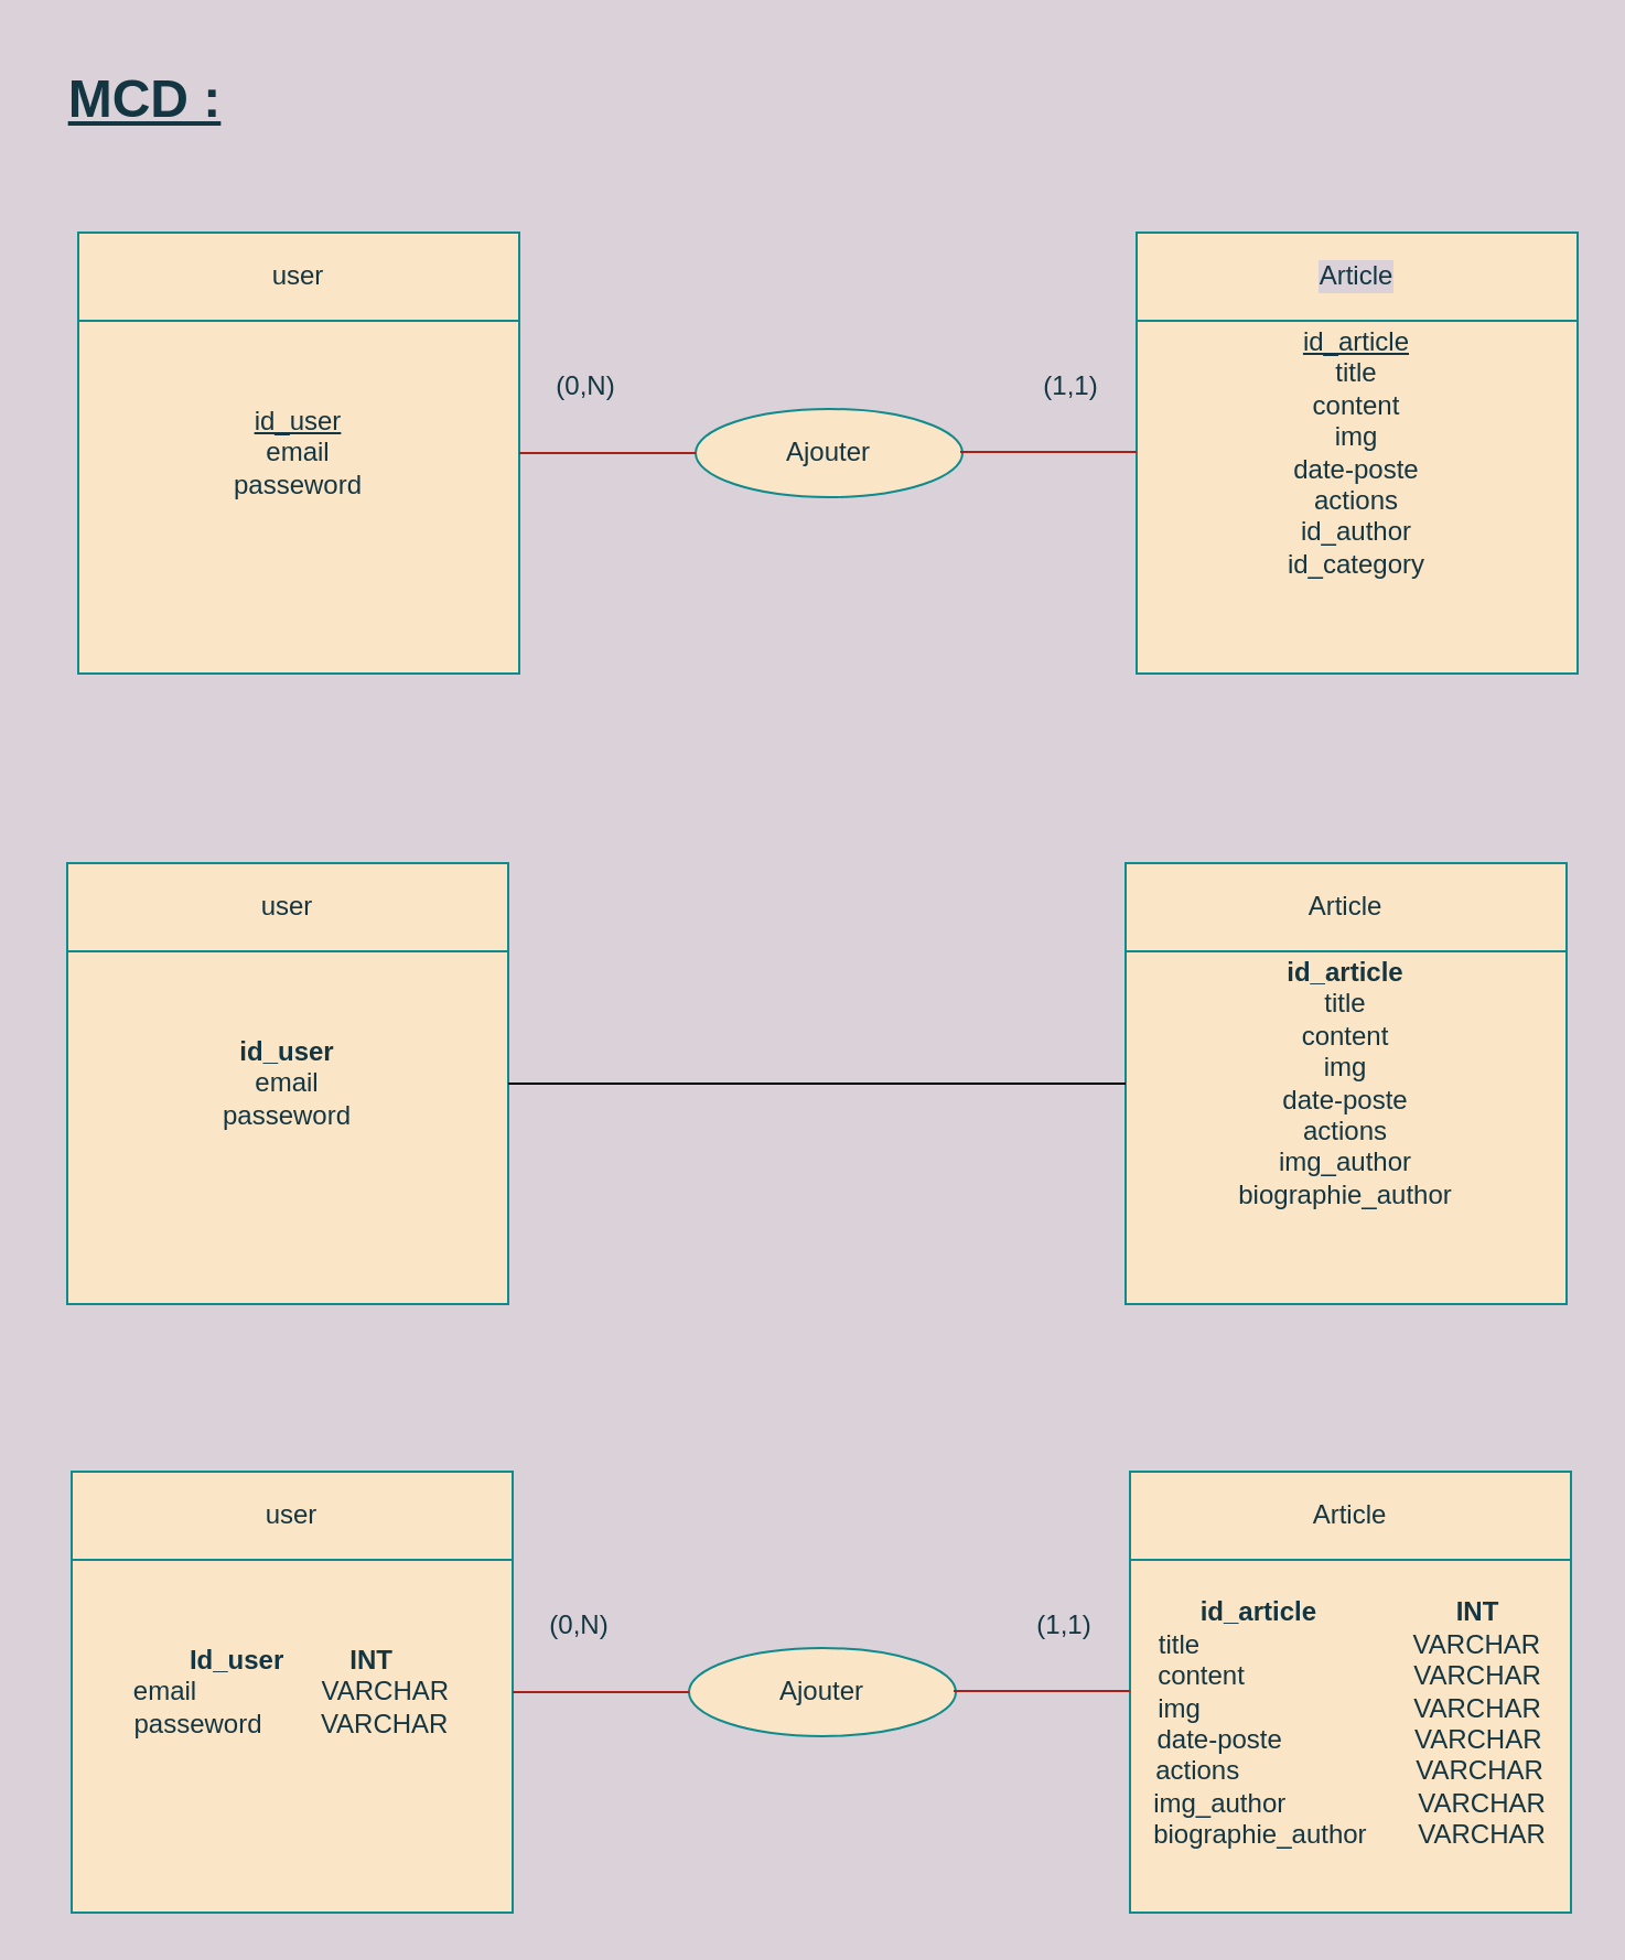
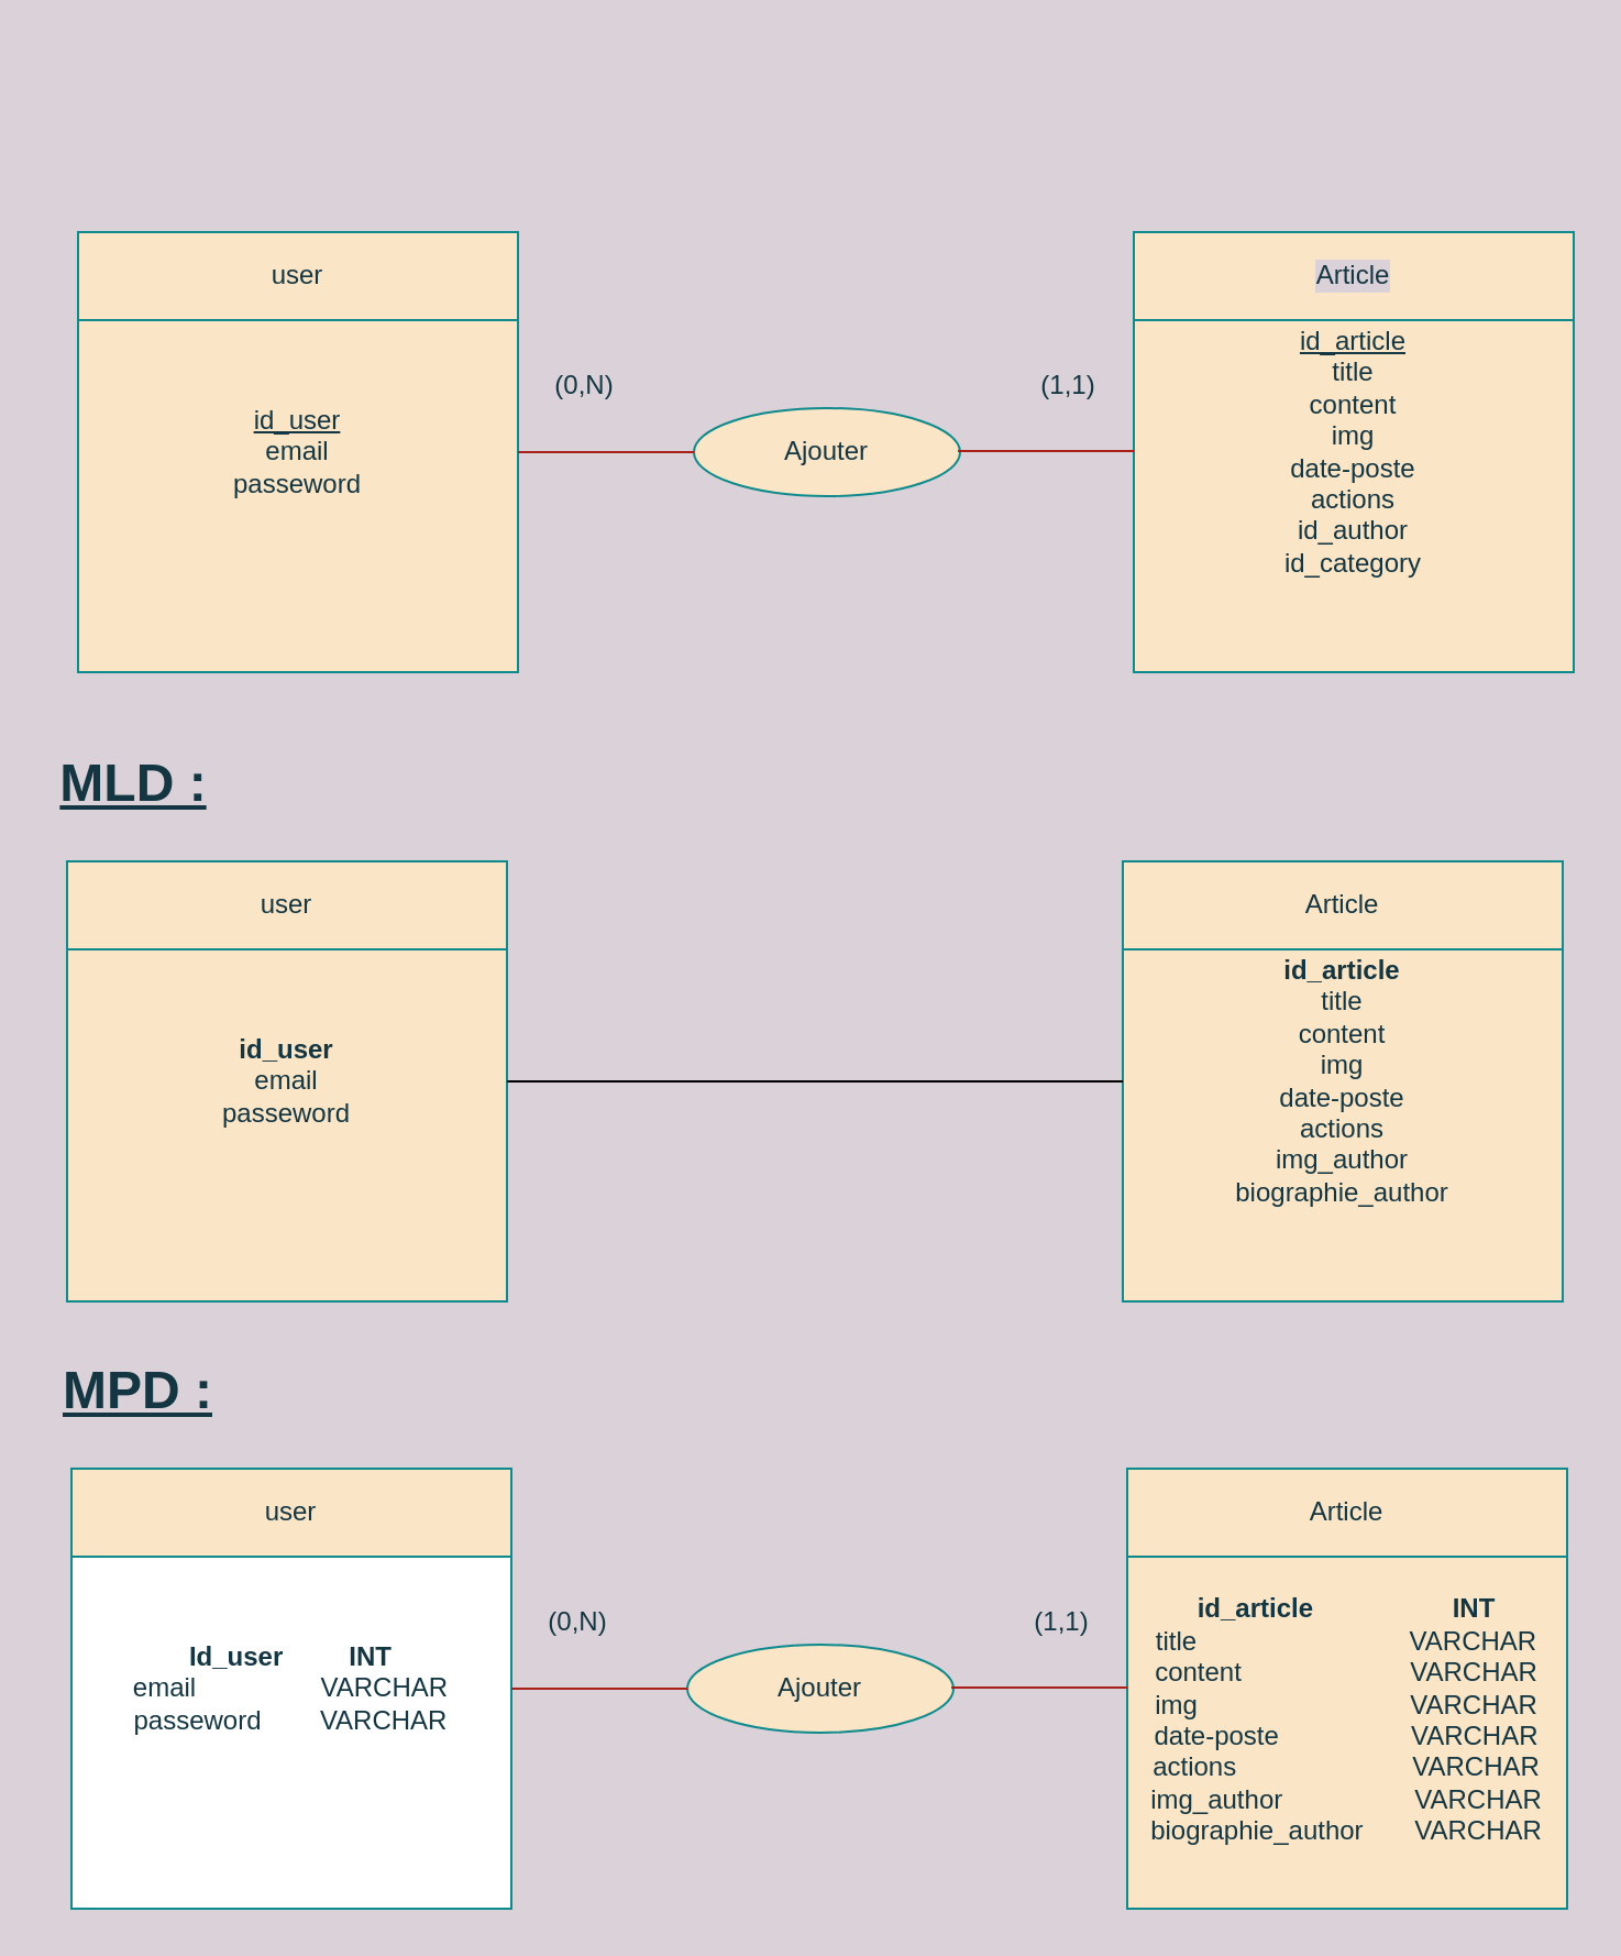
  <mxCell id="0" />
  <mxCell id="1" parent="0" />
  <mxCell id="2" value="&lt;u&gt;id_user&lt;/u&gt;&lt;br&gt;email&lt;br&gt;passeword" style="whiteSpace=wrap;html=1;aspect=fixed;align=center;fillColor=#FAE5C7;strokeColor=#0F8B8D;fontColor=#143642;" parent="1" vertex="1"><mxGeometry x="35" y="105" width="200" height="200" as="geometry" /></mxCell>
  <mxCell id="3" value="&lt;div&gt;&lt;span&gt;&lt;u&gt;id_article&lt;/u&gt;&lt;/span&gt;&lt;/div&gt;&lt;div&gt;&lt;span&gt;title&lt;/span&gt;&lt;/div&gt;&lt;div&gt;&lt;span&gt;content&lt;/span&gt;&lt;/div&gt;&lt;div&gt;&lt;span&gt;img&lt;/span&gt;&lt;/div&gt;&lt;div&gt;&lt;span&gt;date-poste&lt;/span&gt;&lt;/div&gt;&lt;div&gt;&lt;span&gt;actions&lt;/span&gt;&lt;/div&gt;&lt;div&gt;&lt;span&gt;id_author&lt;/span&gt;&lt;/div&gt;&lt;div&gt;&lt;span&gt;id_category&lt;/span&gt;&lt;/div&gt;" style="whiteSpace=wrap;html=1;aspect=fixed;align=center;fillColor=#FAE5C7;strokeColor=#0F8B8D;fontColor=#143642;" parent="1" vertex="1"><mxGeometry x="515" y="105" width="200" height="200" as="geometry" /></mxCell>
  <mxCell id="4" value="Ajouter" style="ellipse;whiteSpace=wrap;html=1;fillColor=#FAE5C7;strokeColor=#0F8B8D;fontColor=#143642;" parent="1" vertex="1"><mxGeometry x="315" y="185" width="121" height="40" as="geometry" /></mxCell>
  <mxCell id="5" value="" style="endArrow=none;html=1;exitX=1;exitY=0.5;exitDx=0;exitDy=0;labelBackgroundColor=#DAD2D8;strokeColor=#A8201A;fontColor=#143642;" parent="1" source="2" edge="1"><mxGeometry width="50" height="50" relative="1" as="geometry"><mxPoint x="265" y="255" as="sourcePoint" /><mxPoint x="315" y="205" as="targetPoint" /></mxGeometry></mxCell>
  <mxCell id="6" value="" style="endArrow=none;html=1;exitX=1;exitY=0.5;exitDx=0;exitDy=0;labelBackgroundColor=#DAD2D8;strokeColor=#A8201A;fontColor=#143642;" parent="1" edge="1"><mxGeometry width="50" height="50" relative="1" as="geometry"><mxPoint x="435" y="204.5" as="sourcePoint" /><mxPoint x="515" y="204.5" as="targetPoint" /></mxGeometry></mxCell>
  <mxCell id="7" value="user" style="whiteSpace=wrap;html=1;fillColor=#FAE5C7;strokeColor=#0F8B8D;fontColor=#143642;" parent="1" vertex="1"><mxGeometry x="35" y="105" width="200" height="40" as="geometry" /></mxCell>
  <mxCell id="8" value="Article" style="whiteSpace=wrap;html=1;fillColor=#FAE5C7;strokeColor=#0F8B8D;labelBorderColor=none;labelBackgroundColor=#DAD2D8;fontColor=#143642;" parent="1" vertex="1"><mxGeometry x="515" y="105" width="200" height="40" as="geometry" /></mxCell>
  <mxCell id="9" value="(0,N)" style="text;html=1;align=center;verticalAlign=middle;resizable=0;points=[];autosize=1;fontColor=#143642;" parent="1" vertex="1"><mxGeometry x="245" y="165" width="40" height="20" as="geometry" /></mxCell>
  <mxCell id="10" value="(1,1)" style="text;html=1;align=center;verticalAlign=middle;resizable=0;points=[];autosize=1;fontColor=#143642;" parent="1" vertex="1"><mxGeometry x="465" y="165" width="40" height="20" as="geometry" /></mxCell>
  <mxCell id="11" value="&lt;b&gt;id_user&lt;/b&gt;&lt;br&gt;email&lt;br&gt;passeword" style="whiteSpace=wrap;html=1;aspect=fixed;align=center;fillColor=#FAE5C7;strokeColor=#0F8B8D;fontColor=#143642;" parent="1" vertex="1"><mxGeometry x="30" y="391" width="200" height="200" as="geometry" /></mxCell>
  <mxCell id="12" value="&lt;div&gt;&lt;span&gt;&lt;b&gt;id_article&lt;/b&gt;&lt;/span&gt;&lt;/div&gt;&lt;div&gt;&lt;span&gt;title&lt;/span&gt;&lt;/div&gt;&lt;div&gt;&lt;span&gt;content&lt;/span&gt;&lt;/div&gt;&lt;div&gt;&lt;span&gt;img&lt;/span&gt;&lt;/div&gt;&lt;div&gt;&lt;span&gt;date-poste&lt;/span&gt;&lt;/div&gt;&lt;div&gt;&lt;span&gt;actions&lt;/span&gt;&lt;/div&gt;&lt;div&gt;&lt;div&gt;&lt;span&gt;img_author&lt;/span&gt;&lt;/div&gt;&lt;div&gt;&lt;span&gt;biographie_author&lt;/span&gt;&lt;br&gt;&lt;/div&gt;&lt;/div&gt;" style="whiteSpace=wrap;html=1;aspect=fixed;align=center;fillColor=#FAE5C7;strokeColor=#0F8B8D;fontColor=#143642;" parent="1" vertex="1"><mxGeometry x="510" y="391" width="200" height="200" as="geometry" /></mxCell>
  <mxCell id="13" value="user" style="whiteSpace=wrap;html=1;fillColor=#FAE5C7;strokeColor=#0F8B8D;fontColor=#143642;" parent="1" vertex="1"><mxGeometry x="30" y="391" width="200" height="40" as="geometry" /></mxCell>
  <mxCell id="14" value="Article" style="whiteSpace=wrap;html=1;fillColor=#FAE5C7;strokeColor=#0F8B8D;fontColor=#143642;" parent="1" vertex="1"><mxGeometry x="510" y="391" width="200" height="40" as="geometry" /></mxCell>
- <mxCell id="15" value="&lt;h1&gt;&lt;b&gt;&lt;u&gt;MCD :&lt;/u&gt;&lt;/b&gt;&lt;/h1&gt;" style="text;html=1;align=center;verticalAlign=middle;resizable=0;points=[];autosize=1;fontColor=#143642;" parent="1" vertex="1"><mxGeometry x="20" y="20" width="90" height="50" as="geometry" /></mxCell>
- <mxCell id="17" value="&lt;b&gt;Id_user&amp;nbsp; &amp;nbsp; &amp;nbsp; &amp;nbsp; &amp;nbsp;INT&lt;/b&gt;&lt;br&gt;email&amp;nbsp; &amp;nbsp; &amp;nbsp; &amp;nbsp; &amp;nbsp; &amp;nbsp; &amp;nbsp; &amp;nbsp; &amp;nbsp;VARCHAR&lt;br&gt;passeword&amp;nbsp; &amp;nbsp; &amp;nbsp; &amp;nbsp; VARCHAR" style="whiteSpace=wrap;html=1;aspect=fixed;align=center;fillColor=#FAE5C7;strokeColor=#0F8B8D;fontColor=#143642;" parent="1" vertex="1"><mxGeometry x="32" y="667" width="200" height="200" as="geometry" /></mxCell>
+ <mxCell id="16" value="&lt;h1&gt;&lt;b&gt;&lt;u&gt;MLD :&lt;/u&gt;&lt;/b&gt;&lt;/h1&gt;" style="text;html=1;align=center;verticalAlign=middle;resizable=0;points=[];autosize=1;fontColor=#143642;" parent="1" vertex="1"><mxGeometry x="20" y="331" width="80" height="50" as="geometry" /></mxCell>
+ <mxCell id="17" value="&lt;b&gt;Id_user&amp;nbsp; &amp;nbsp; &amp;nbsp; &amp;nbsp; &amp;nbsp;INT&lt;/b&gt;&lt;br&gt;email&amp;nbsp; &amp;nbsp; &amp;nbsp; &amp;nbsp; &amp;nbsp; &amp;nbsp; &amp;nbsp; &amp;nbsp; &amp;nbsp;VARCHAR&lt;br&gt;passeword&amp;nbsp; &amp;nbsp; &amp;nbsp; &amp;nbsp; VARCHAR" style="whiteSpace=wrap;html=1;aspect=fixed;align=center;fillColor=#ffffff;strokeColor=#0F8B8D;fontColor=#143642;" parent="1" vertex="1"><mxGeometry x="32" y="667" width="200" height="200" as="geometry" /></mxCell>
  <mxCell id="18" value="&lt;div&gt;&lt;span&gt;&lt;b&gt;&lt;br&gt;&lt;/b&gt;&lt;/span&gt;&lt;/div&gt;&lt;div&gt;&lt;span&gt;&lt;b&gt;&lt;br&gt;&lt;/b&gt;&lt;/span&gt;&lt;/div&gt;&lt;div&gt;&lt;b&gt;id_article&amp;nbsp; &amp;nbsp; &amp;nbsp; &amp;nbsp; &amp;nbsp; &amp;nbsp; &amp;nbsp; &amp;nbsp; &amp;nbsp; &amp;nbsp;INT&lt;/b&gt;&lt;br&gt;&lt;/div&gt;&lt;div&gt;&lt;span&gt;title&amp;nbsp; &amp;nbsp; &amp;nbsp; &amp;nbsp; &amp;nbsp; &amp;nbsp; &amp;nbsp; &amp;nbsp; &amp;nbsp; &amp;nbsp; &amp;nbsp; &amp;nbsp; &amp;nbsp; &amp;nbsp; &amp;nbsp;VARCHAR&lt;/span&gt;&lt;/div&gt;&lt;div&gt;&lt;span&gt;content&amp;nbsp; &amp;nbsp; &amp;nbsp; &amp;nbsp; &amp;nbsp; &amp;nbsp; &amp;nbsp; &amp;nbsp; &amp;nbsp; &amp;nbsp; &amp;nbsp; &amp;nbsp;VARCHAR&lt;/span&gt;&lt;/div&gt;&lt;div&gt;&lt;span&gt;img&amp;nbsp; &amp;nbsp; &amp;nbsp; &amp;nbsp; &amp;nbsp; &amp;nbsp; &amp;nbsp; &amp;nbsp; &amp;nbsp; &amp;nbsp; &amp;nbsp; &amp;nbsp; &amp;nbsp; &amp;nbsp; &amp;nbsp;VARCHAR&lt;/span&gt;&lt;/div&gt;&lt;div&gt;&lt;span&gt;date-poste&amp;nbsp; &amp;nbsp; &amp;nbsp; &amp;nbsp; &amp;nbsp; &amp;nbsp; &amp;nbsp; &amp;nbsp; &amp;nbsp; VARCHAR&lt;/span&gt;&lt;/div&gt;&lt;div&gt;&lt;span&gt;actions&amp;nbsp; &amp;nbsp; &amp;nbsp; &amp;nbsp; &amp;nbsp; &amp;nbsp; &amp;nbsp; &amp;nbsp; &amp;nbsp; &amp;nbsp; &amp;nbsp; &amp;nbsp; VARCHAR&lt;/span&gt;&lt;/div&gt;&lt;div&gt;&lt;div&gt;img_author&amp;nbsp; &amp;nbsp; &amp;nbsp; &amp;nbsp; &amp;nbsp; &amp;nbsp; &amp;nbsp; &amp;nbsp; &amp;nbsp; VARCHAR&lt;/div&gt;&lt;div&gt;biographie_author&amp;nbsp; &amp;nbsp; &amp;nbsp; &amp;nbsp;VARCHAR&lt;/div&gt;&lt;/div&gt;" style="whiteSpace=wrap;html=1;aspect=fixed;align=center;fillColor=#FAE5C7;strokeColor=#0F8B8D;fontColor=#143642;" parent="1" vertex="1"><mxGeometry x="512" y="667" width="200" height="200" as="geometry" /></mxCell>
  <mxCell id="19" value="Ajouter" style="ellipse;whiteSpace=wrap;html=1;fillColor=#FAE5C7;strokeColor=#0F8B8D;fontColor=#143642;" parent="1" vertex="1"><mxGeometry x="312" y="747" width="121" height="40" as="geometry" /></mxCell>
  <mxCell id="20" value="" style="endArrow=none;html=1;exitX=1;exitY=0.5;exitDx=0;exitDy=0;labelBackgroundColor=#DAD2D8;strokeColor=#A8201A;fontColor=#143642;" parent="1" source="17" edge="1"><mxGeometry width="50" height="50" relative="1" as="geometry"><mxPoint x="262" y="817" as="sourcePoint" /><mxPoint x="312" y="767" as="targetPoint" /></mxGeometry></mxCell>
  <mxCell id="21" value="" style="endArrow=none;html=1;exitX=1;exitY=0.5;exitDx=0;exitDy=0;labelBackgroundColor=#DAD2D8;strokeColor=#A8201A;fontColor=#143642;" parent="1" edge="1"><mxGeometry width="50" height="50" relative="1" as="geometry"><mxPoint x="432" y="766.5" as="sourcePoint" /><mxPoint x="512" y="766.5" as="targetPoint" /></mxGeometry></mxCell>
  <mxCell id="22" value="user" style="whiteSpace=wrap;html=1;fillColor=#FAE5C7;strokeColor=#0F8B8D;fontColor=#143642;" parent="1" vertex="1"><mxGeometry x="32" y="667" width="200" height="40" as="geometry" /></mxCell>
  <mxCell id="23" value="Article" style="whiteSpace=wrap;html=1;fillColor=#FAE5C7;strokeColor=#0F8B8D;fontColor=#143642;" parent="1" vertex="1"><mxGeometry x="512" y="667" width="200" height="40" as="geometry" /></mxCell>
  <mxCell id="24" value="(0,N)" style="text;html=1;align=center;verticalAlign=middle;resizable=0;points=[];autosize=1;fontColor=#143642;" parent="1" vertex="1"><mxGeometry x="242" y="727" width="40" height="20" as="geometry" /></mxCell>
  <mxCell id="25" value="(1,1)" style="text;html=1;align=center;verticalAlign=middle;resizable=0;points=[];autosize=1;fontColor=#143642;" parent="1" vertex="1"><mxGeometry x="462" y="727" width="40" height="20" as="geometry" /></mxCell>
+ <mxCell id="26" value="&lt;h1&gt;&lt;b&gt;&lt;u&gt;MPD :&lt;/u&gt;&lt;/b&gt;&lt;/h1&gt;" style="text;html=1;align=center;verticalAlign=middle;resizable=0;points=[];autosize=1;fontColor=#143642;" parent="1" vertex="1"><mxGeometry x="22" y="607" width="80" height="50" as="geometry" /></mxCell>
  <mxCell id="27" value="" style="endArrow=none;html=1;entryX=0;entryY=0.5;entryDx=0;entryDy=0;" edge="1" parent="1" source="11" target="12"><mxGeometry width="50" height="50" relative="1" as="geometry"><mxPoint x="233" y="485" as="sourcePoint" /><mxPoint x="416" y="390" as="targetPoint" /></mxGeometry></mxCell>
